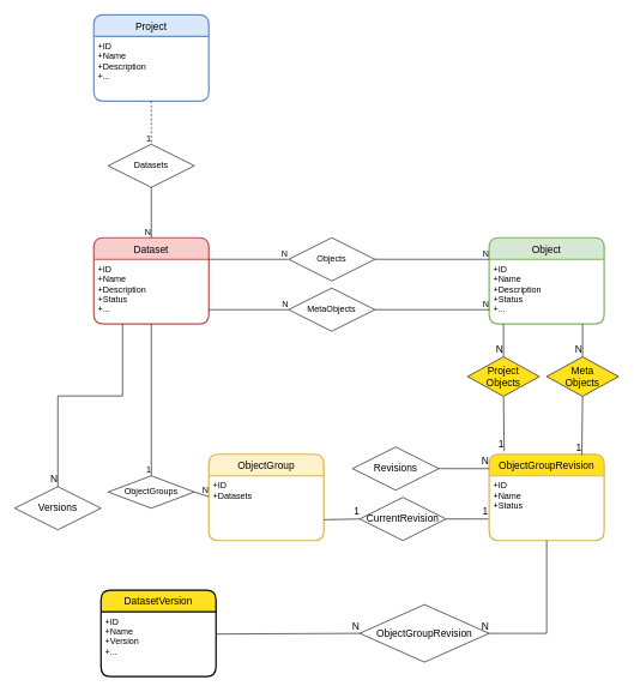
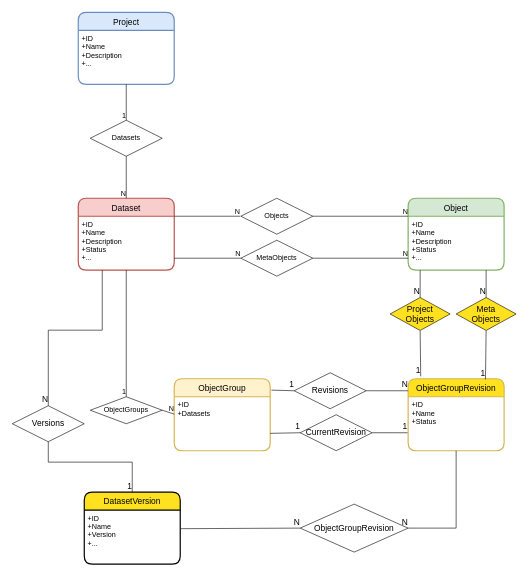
  <mxCell id="0" />
  <mxCell id="1" parent="0" />
  <mxCell id="2" value="Project" style="swimlane;childLayout=stackLayout;horizontal=1;startSize=30;horizontalStack=0;rounded=1;fontSize=14;fontStyle=0;strokeWidth=2;resizeParent=0;resizeLast=1;shadow=0;dashed=0;align=center;fillColor=#dae8fc;strokeColor=#6c8ebf;" vertex="1" parent="1"><mxGeometry x="130" y="20" width="160" height="120" as="geometry" /></mxCell>
  <mxCell id="3" value="+ID&#10;+Name&#10;+Description&#10;+..." style="align=left;strokeColor=none;fillColor=none;spacingLeft=4;fontSize=12;verticalAlign=top;resizable=0;rotatable=0;part=1;" vertex="1" parent="2"><mxGeometry y="30" width="160" height="90" as="geometry" /></mxCell>
  <mxCell id="4" value="Dataset" style="swimlane;childLayout=stackLayout;horizontal=1;startSize=30;horizontalStack=0;rounded=1;fontSize=14;fontStyle=0;strokeWidth=2;resizeParent=0;resizeLast=1;shadow=0;dashed=0;align=center;fillColor=#f8cecc;strokeColor=#b85450;" vertex="1" parent="1"><mxGeometry x="130" y="330" width="160" height="120" as="geometry" /></mxCell>
  <mxCell id="5" value="+ID&#10;+Name&#10;+Description&#10;+Status&#10;+..." style="align=left;strokeColor=none;fillColor=none;spacingLeft=4;fontSize=12;verticalAlign=top;resizable=0;rotatable=0;part=1;" vertex="1" parent="4"><mxGeometry y="30" width="160" height="90" as="geometry" /></mxCell>
  <mxCell id="6" value="Datasets" style="shape=rhombus;perimeter=rhombusPerimeter;whiteSpace=wrap;html=1;align=center;" vertex="1" parent="1"><mxGeometry x="150" y="200" width="120" height="60" as="geometry" /></mxCell>
- <mxCell id="7" value="" style="endArrow=none;html=1;rounded=0;exitX=0.5;exitY=1;exitDx=0;exitDy=0;entryX=0.5;entryY=0;entryDx=0;entryDy=0;dashed=1;" edge="1" parent="1" source="3" target="6"><mxGeometry relative="1" as="geometry"><mxPoint x="519" y="310" as="sourcePoint" /><mxPoint x="679" y="310" as="targetPoint" /></mxGeometry></mxCell>
+ <mxCell id="7" value="" style="endArrow=none;html=1;rounded=0;exitX=0.5;exitY=1;exitDx=0;exitDy=0;entryX=0.5;entryY=0;entryDx=0;entryDy=0;" edge="1" parent="1" source="3" target="6"><mxGeometry relative="1" as="geometry"><mxPoint x="519" y="310" as="sourcePoint" /><mxPoint x="679" y="310" as="targetPoint" /></mxGeometry></mxCell>
  <mxCell id="8" value="1" style="resizable=0;html=1;align=right;verticalAlign=bottom;" connectable="0" vertex="1" parent="7"><mxGeometry x="1" relative="1" as="geometry" /></mxCell>
  <mxCell id="9" value="" style="endArrow=none;html=1;rounded=0;entryX=0.5;entryY=0;entryDx=0;entryDy=0;exitX=0.5;exitY=1;exitDx=0;exitDy=0;" edge="1" parent="1" source="6" target="4"><mxGeometry relative="1" as="geometry"><mxPoint x="239" y="290" as="sourcePoint" /><mxPoint x="679" y="310" as="targetPoint" /></mxGeometry></mxCell>
  <mxCell id="10" value="N" style="resizable=0;html=1;align=right;verticalAlign=bottom;" connectable="0" vertex="1" parent="9"><mxGeometry x="1" relative="1" as="geometry" /></mxCell>
  <mxCell id="11" value="Object" style="swimlane;childLayout=stackLayout;horizontal=1;startSize=30;horizontalStack=0;rounded=1;fontSize=14;fontStyle=0;strokeWidth=2;resizeParent=0;resizeLast=1;shadow=0;dashed=0;align=center;fillColor=#d5e8d4;strokeColor=#82b366;" vertex="1" parent="1"><mxGeometry x="680" y="330" width="160" height="120" as="geometry" /></mxCell>
  <mxCell id="12" value="+ID&#10;+Name&#10;+Description&#10;+Status&#10;+..." style="align=left;strokeColor=none;fillColor=none;spacingLeft=4;fontSize=12;verticalAlign=top;resizable=0;rotatable=0;part=1;" vertex="1" parent="11"><mxGeometry y="30" width="160" height="90" as="geometry" /></mxCell>
  <mxCell id="13" value="Objects" style="shape=rhombus;perimeter=rhombusPerimeter;whiteSpace=wrap;html=1;align=center;" vertex="1" parent="1"><mxGeometry x="401" y="330" width="120" height="60" as="geometry" /></mxCell>
  <mxCell id="14" value="" style="endArrow=none;html=1;rounded=0;exitX=1;exitY=0.5;exitDx=0;exitDy=0;entryX=0;entryY=0;entryDx=0;entryDy=0;" edge="1" parent="1" source="13" target="12"><mxGeometry relative="1" as="geometry"><mxPoint x="770" y="310" as="sourcePoint" /><mxPoint x="660" y="430" as="targetPoint" /></mxGeometry></mxCell>
  <mxCell id="15" value="N" style="resizable=0;html=1;align=right;verticalAlign=bottom;" connectable="0" vertex="1" parent="14"><mxGeometry x="1" relative="1" as="geometry" /></mxCell>
  <mxCell id="16" value="MetaObjects" style="shape=rhombus;perimeter=rhombusPerimeter;whiteSpace=wrap;html=1;align=center;" vertex="1" parent="1"><mxGeometry x="401" y="400" width="120" height="60" as="geometry" /></mxCell>
  <mxCell id="17" value="" style="endArrow=none;html=1;rounded=0;entryX=0;entryY=0.5;entryDx=0;entryDy=0;" edge="1" parent="1" target="16"><mxGeometry relative="1" as="geometry"><mxPoint x="290" y="430" as="sourcePoint" /><mxPoint x="411" y="370" as="targetPoint" /></mxGeometry></mxCell>
  <mxCell id="18" value="N" style="resizable=0;html=1;align=right;verticalAlign=bottom;" connectable="0" vertex="1" parent="17"><mxGeometry x="1" relative="1" as="geometry" /></mxCell>
  <mxCell id="19" value="" style="endArrow=none;html=1;rounded=0;exitX=1;exitY=0.5;exitDx=0;exitDy=0;" edge="1" parent="1" source="16"><mxGeometry relative="1" as="geometry"><mxPoint x="531" y="370" as="sourcePoint" /><mxPoint x="680" y="430" as="targetPoint" /></mxGeometry></mxCell>
  <mxCell id="20" value="N" style="resizable=0;html=1;align=right;verticalAlign=bottom;" connectable="0" vertex="1" parent="19"><mxGeometry x="1" relative="1" as="geometry" /></mxCell>
  <mxCell id="21" value="ObjectGroup" style="swimlane;childLayout=stackLayout;horizontal=1;startSize=30;horizontalStack=0;rounded=1;fontSize=14;fontStyle=0;strokeWidth=2;resizeParent=0;resizeLast=1;shadow=0;dashed=0;align=center;fillColor=#fff2cc;strokeColor=#d6b656;" vertex="1" parent="1"><mxGeometry x="290" y="630.99" width="160" height="120" as="geometry" /></mxCell>
  <mxCell id="22" value="+ID&#10;+Datasets" style="align=left;strokeColor=none;fillColor=none;spacingLeft=4;fontSize=12;verticalAlign=top;resizable=0;rotatable=0;part=1;" vertex="1" parent="21"><mxGeometry y="30" width="160" height="90" as="geometry" /></mxCell>
  <mxCell id="23" value="ObjectGroupRevision" style="swimlane;childLayout=stackLayout;horizontal=1;startSize=30;horizontalStack=0;rounded=1;fontSize=14;fontStyle=0;strokeWidth=2;resizeParent=0;resizeLast=1;shadow=0;dashed=0;align=center;fillColor=#FFE11F;strokeColor=#d6b656;" vertex="1" parent="1"><mxGeometry x="680" y="630.99" width="160" height="120" as="geometry" /></mxCell>
  <mxCell id="24" value="+ID&#10;+Name&#10;+Status" style="align=left;strokeColor=none;fillColor=none;spacingLeft=4;fontSize=12;verticalAlign=top;resizable=0;rotatable=0;part=1;" vertex="1" parent="23"><mxGeometry y="30" width="160" height="90" as="geometry" /></mxCell>
  <mxCell id="25" value="ObjectGroups" style="shape=rhombus;perimeter=rhombusPerimeter;whiteSpace=wrap;html=1;align=center;" vertex="1" parent="1"><mxGeometry x="150" y="660.99" width="120" height="45" as="geometry" /></mxCell>
  <mxCell id="26" value="" style="endArrow=none;html=1;rounded=0;entryX=0.5;entryY=0;entryDx=0;entryDy=0;" edge="1" parent="1" target="25"><mxGeometry relative="1" as="geometry"><mxPoint x="210" y="450" as="sourcePoint" /><mxPoint x="970" y="570.99" as="targetPoint" /></mxGeometry></mxCell>
  <mxCell id="27" value="1" style="resizable=0;html=1;align=right;verticalAlign=bottom;fillColor=#FFE11F;" connectable="0" vertex="1" parent="26"><mxGeometry x="1" relative="1" as="geometry" /></mxCell>
  <mxCell id="28" value="" style="endArrow=none;html=1;rounded=0;exitX=1;exitY=0;exitDx=0;exitDy=0;" edge="1" parent="1" source="5"><mxGeometry relative="1" as="geometry"><mxPoint x="531" y="370" as="sourcePoint" /><mxPoint x="400" y="360" as="targetPoint" /></mxGeometry></mxCell>
  <mxCell id="29" value="N" style="resizable=0;html=1;align=right;verticalAlign=bottom;" connectable="0" vertex="1" parent="28"><mxGeometry x="1" relative="1" as="geometry" /></mxCell>
  <mxCell id="30" value="" style="endArrow=none;html=1;rounded=0;exitX=1;exitY=0.5;exitDx=0;exitDy=0;" edge="1" parent="1" source="25"><mxGeometry relative="1" as="geometry"><mxPoint x="810" y="660.99" as="sourcePoint" /><mxPoint x="290" y="690" as="targetPoint" /></mxGeometry></mxCell>
  <mxCell id="31" value="N" style="resizable=0;html=1;align=right;verticalAlign=bottom;fillColor=#FFE11F;" connectable="0" vertex="1" parent="30"><mxGeometry x="1" relative="1" as="geometry" /></mxCell>
  <mxCell id="32" value="Revisions" style="shape=rhombus;perimeter=rhombusPerimeter;whiteSpace=wrap;html=1;align=center;fontSize=14;" vertex="1" parent="1"><mxGeometry x="490" y="620.99" width="120" height="60" as="geometry" /></mxCell>
+ <mxCell id="33" value="" style="endArrow=none;html=1;rounded=0;fontSize=14;exitX=1.013;exitY=0.158;exitDx=0;exitDy=0;entryX=0;entryY=0.5;entryDx=0;entryDy=0;exitPerimeter=0;" edge="1" parent="1" source="21" target="32"><mxGeometry relative="1" as="geometry"><mxPoint x="700" y="660.99" as="sourcePoint" /><mxPoint x="500" y="691.99" as="targetPoint" /></mxGeometry></mxCell>
+ <mxCell id="34" value="1" style="resizable=0;html=1;align=right;verticalAlign=bottom;fontSize=14;fillColor=#FFE11F;" connectable="0" vertex="1" parent="33"><mxGeometry x="1" relative="1" as="geometry"><mxPoint as="offset" /></mxGeometry></mxCell>
  <mxCell id="35" value="" style="endArrow=none;html=1;rounded=0;fontSize=14;exitX=1;exitY=0.5;exitDx=0;exitDy=0;entryX=0;entryY=0.167;entryDx=0;entryDy=0;entryPerimeter=0;" edge="1" parent="1" source="32" target="23"><mxGeometry relative="1" as="geometry"><mxPoint x="700" y="660.99" as="sourcePoint" /><mxPoint x="860" y="660.99" as="targetPoint" /></mxGeometry></mxCell>
  <mxCell id="36" value="N" style="resizable=0;html=1;align=right;verticalAlign=bottom;fontSize=14;fillColor=#FFE11F;" connectable="0" vertex="1" parent="35"><mxGeometry x="1" relative="1" as="geometry" /></mxCell>
  <mxCell id="37" value="CurrentRevision" style="shape=rhombus;perimeter=rhombusPerimeter;whiteSpace=wrap;html=1;align=center;fontSize=14;" vertex="1" parent="1"><mxGeometry x="500" y="690.99" width="120" height="60" as="geometry" /></mxCell>
  <mxCell id="38" value="" style="endArrow=none;html=1;rounded=0;fontSize=14;exitX=1;exitY=0.678;exitDx=0;exitDy=0;entryX=0;entryY=0.5;entryDx=0;entryDy=0;exitPerimeter=0;" edge="1" parent="1" source="22" target="37"><mxGeometry relative="1" as="geometry"><mxPoint x="700" y="660.99" as="sourcePoint" /><mxPoint x="860" y="660.99" as="targetPoint" /></mxGeometry></mxCell>
  <mxCell id="39" value="1" style="resizable=0;html=1;align=right;verticalAlign=bottom;fontSize=14;fillColor=#FFE11F;" connectable="0" vertex="1" parent="38"><mxGeometry x="1" relative="1" as="geometry" /></mxCell>
  <mxCell id="40" value="" style="endArrow=none;html=1;rounded=0;fontSize=14;exitX=1;exitY=0.5;exitDx=0;exitDy=0;entryX=-0.006;entryY=0.667;entryDx=0;entryDy=0;entryPerimeter=0;" edge="1" parent="1" source="37" target="24"><mxGeometry relative="1" as="geometry"><mxPoint x="700" y="660.99" as="sourcePoint" /><mxPoint x="860" y="660.99" as="targetPoint" /></mxGeometry></mxCell>
  <mxCell id="41" value="1" style="resizable=0;html=1;align=right;verticalAlign=bottom;fontSize=14;fillColor=#FFE11F;" connectable="0" vertex="1" parent="40"><mxGeometry x="1" relative="1" as="geometry" /></mxCell>
  <mxCell id="42" value="Project&lt;br&gt;Objects" style="shape=rhombus;perimeter=rhombusPerimeter;whiteSpace=wrap;html=1;align=center;fontSize=14;fillColor=#FFE11F;" vertex="1" parent="1"><mxGeometry x="650" y="495.49" width="100" height="55" as="geometry" /></mxCell>
  <mxCell id="43" value="" style="endArrow=none;html=1;rounded=0;fontSize=14;entryX=0.5;entryY=0;entryDx=0;entryDy=0;" edge="1" parent="1" target="42"><mxGeometry relative="1" as="geometry"><mxPoint x="700" y="450" as="sourcePoint" /><mxPoint x="660" y="440.99" as="targetPoint" /></mxGeometry></mxCell>
  <mxCell id="44" value="N" style="resizable=0;html=1;align=right;verticalAlign=bottom;fontSize=14;fillColor=#FFE11F;" connectable="0" vertex="1" parent="43"><mxGeometry x="1" relative="1" as="geometry" /></mxCell>
  <mxCell id="45" value="Meta&lt;br&gt;Objects" style="shape=rhombus;perimeter=rhombusPerimeter;whiteSpace=wrap;html=1;align=center;fontSize=14;fillColor=#FFE11F;" vertex="1" parent="1"><mxGeometry x="760" y="495.49" width="100" height="55" as="geometry" /></mxCell>
  <mxCell id="46" value="" style="endArrow=none;html=1;rounded=0;fontSize=14;entryX=0.5;entryY=0;entryDx=0;entryDy=0;" edge="1" parent="1" target="45"><mxGeometry relative="1" as="geometry"><mxPoint x="810" y="450" as="sourcePoint" /><mxPoint x="710" y="505.49" as="targetPoint" /></mxGeometry></mxCell>
  <mxCell id="47" value="N" style="resizable=0;html=1;align=right;verticalAlign=bottom;fontSize=14;fillColor=#FFE11F;" connectable="0" vertex="1" parent="46"><mxGeometry x="1" relative="1" as="geometry" /></mxCell>
  <mxCell id="48" value="" style="endArrow=none;html=1;rounded=0;fontSize=14;entryX=0.131;entryY=-0.033;entryDx=0;entryDy=0;entryPerimeter=0;" edge="1" parent="1" target="23"><mxGeometry relative="1" as="geometry"><mxPoint x="700" y="550.99" as="sourcePoint" /><mxPoint x="860" y="560.99" as="targetPoint" /></mxGeometry></mxCell>
  <mxCell id="49" value="1" style="resizable=0;html=1;align=right;verticalAlign=bottom;fontSize=14;fillColor=#FFE11F;" connectable="0" vertex="1" parent="48"><mxGeometry x="1" relative="1" as="geometry" /></mxCell>
  <mxCell id="50" value="" style="endArrow=none;html=1;rounded=0;fontSize=14;entryX=0.806;entryY=0.008;entryDx=0;entryDy=0;entryPerimeter=0;" edge="1" parent="1" target="23"><mxGeometry relative="1" as="geometry"><mxPoint x="810" y="550.99" as="sourcePoint" /><mxPoint x="710.96" y="637.03" as="targetPoint" /></mxGeometry></mxCell>
  <mxCell id="51" value="1" style="resizable=0;html=1;align=right;verticalAlign=bottom;fontSize=14;fillColor=#FFE11F;" connectable="0" vertex="1" parent="50"><mxGeometry x="1" relative="1" as="geometry" /></mxCell>
  <mxCell id="52" value="DatasetVersion" style="swimlane;childLayout=stackLayout;horizontal=1;startSize=30;horizontalStack=0;rounded=1;fontSize=14;fontStyle=0;strokeWidth=2;resizeParent=0;resizeLast=1;shadow=0;dashed=0;align=center;fillColor=#FFE11F;" vertex="1" parent="1"><mxGeometry x="140" y="820" width="160" height="120" as="geometry" /></mxCell>
  <mxCell id="53" value="+ID&#10;+Name&#10;+Version&#10;+..." style="align=left;strokeColor=none;fillColor=none;spacingLeft=4;fontSize=12;verticalAlign=top;resizable=0;rotatable=0;part=1;" vertex="1" parent="52"><mxGeometry y="30" width="160" height="90" as="geometry" /></mxCell>
  <mxCell id="54" value="Versions" style="shape=rhombus;perimeter=rhombusPerimeter;whiteSpace=wrap;html=1;align=center;fontSize=14;fillColor=none;" vertex="1" parent="1"><mxGeometry x="20" y="675.99" width="120" height="60" as="geometry" /></mxCell>
  <mxCell id="55" value="" style="endArrow=none;html=1;rounded=0;fontSize=14;exitX=0.25;exitY=1;exitDx=0;exitDy=0;entryX=0.5;entryY=0;entryDx=0;entryDy=0;" edge="1" parent="1" source="5" target="54"><mxGeometry relative="1" as="geometry"><mxPoint x="700" y="600" as="sourcePoint" /><mxPoint x="860" y="600" as="targetPoint" /><Array as="points"><mxPoint x="170" y="550" /><mxPoint x="80" y="550" /></Array></mxGeometry></mxCell>
  <mxCell id="56" value="N" style="resizable=0;html=1;align=right;verticalAlign=bottom;fontSize=14;fillColor=none;" connectable="0" vertex="1" parent="55"><mxGeometry x="1" relative="1" as="geometry" /></mxCell>
+ <mxCell id="57" value="" style="endArrow=none;html=1;rounded=0;fontSize=14;exitX=0.5;exitY=1;exitDx=0;exitDy=0;entryX=0.5;entryY=0;entryDx=0;entryDy=0;" edge="1" parent="1" source="54" target="52"><mxGeometry relative="1" as="geometry"><mxPoint x="700" y="600" as="sourcePoint" /><mxPoint x="860" y="600" as="targetPoint" /><Array as="points"><mxPoint x="80" y="770" /><mxPoint x="220" y="770" /></Array></mxGeometry></mxCell>
+ <mxCell id="58" value="1" style="resizable=0;html=1;align=right;verticalAlign=bottom;fontSize=14;fillColor=none;" connectable="0" vertex="1" parent="57"><mxGeometry x="1" relative="1" as="geometry" /></mxCell>
  <mxCell id="59" value="ObjectGroupRevision" style="shape=rhombus;perimeter=rhombusPerimeter;whiteSpace=wrap;html=1;align=center;fontSize=14;fillColor=none;" vertex="1" parent="1"><mxGeometry x="500" y="840" width="180" height="80" as="geometry" /></mxCell>
  <mxCell id="60" value="" style="endArrow=none;html=1;rounded=0;fontSize=14;exitX=1.006;exitY=0.344;exitDx=0;exitDy=0;exitPerimeter=0;entryX=0;entryY=0.5;entryDx=0;entryDy=0;" edge="1" parent="1" source="53" target="59"><mxGeometry relative="1" as="geometry"><mxPoint x="700" y="600" as="sourcePoint" /><mxPoint x="860" y="600" as="targetPoint" /></mxGeometry></mxCell>
  <mxCell id="61" value="N" style="resizable=0;html=1;align=right;verticalAlign=bottom;fontSize=14;fillColor=none;" connectable="0" vertex="1" parent="60"><mxGeometry x="1" relative="1" as="geometry" /></mxCell>
  <mxCell id="62" value="" style="endArrow=none;html=1;rounded=0;fontSize=14;entryX=1;entryY=0.5;entryDx=0;entryDy=0;exitX=0.5;exitY=1;exitDx=0;exitDy=0;" edge="1" parent="1" source="24" target="59"><mxGeometry relative="1" as="geometry"><mxPoint x="700" y="600" as="sourcePoint" /><mxPoint x="860" y="600" as="targetPoint" /><Array as="points"><mxPoint x="760" y="880" /></Array></mxGeometry></mxCell>
  <mxCell id="63" value="N" style="resizable=0;html=1;align=right;verticalAlign=bottom;fontSize=14;fillColor=none;" connectable="0" vertex="1" parent="62"><mxGeometry x="1" relative="1" as="geometry" /></mxCell>
